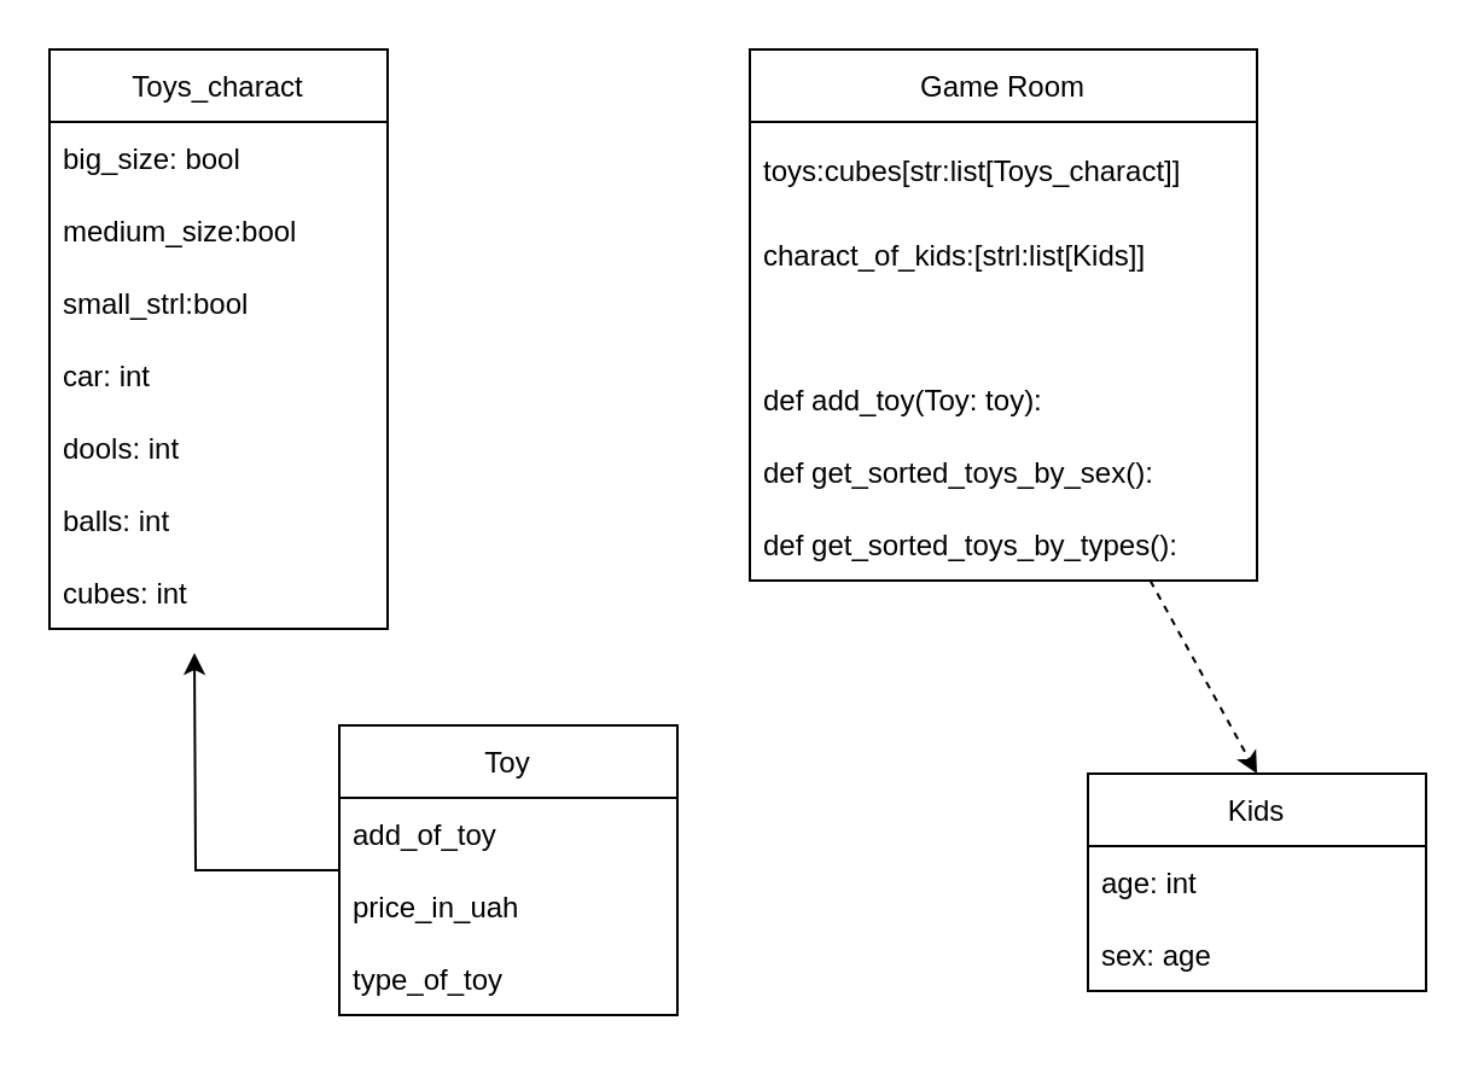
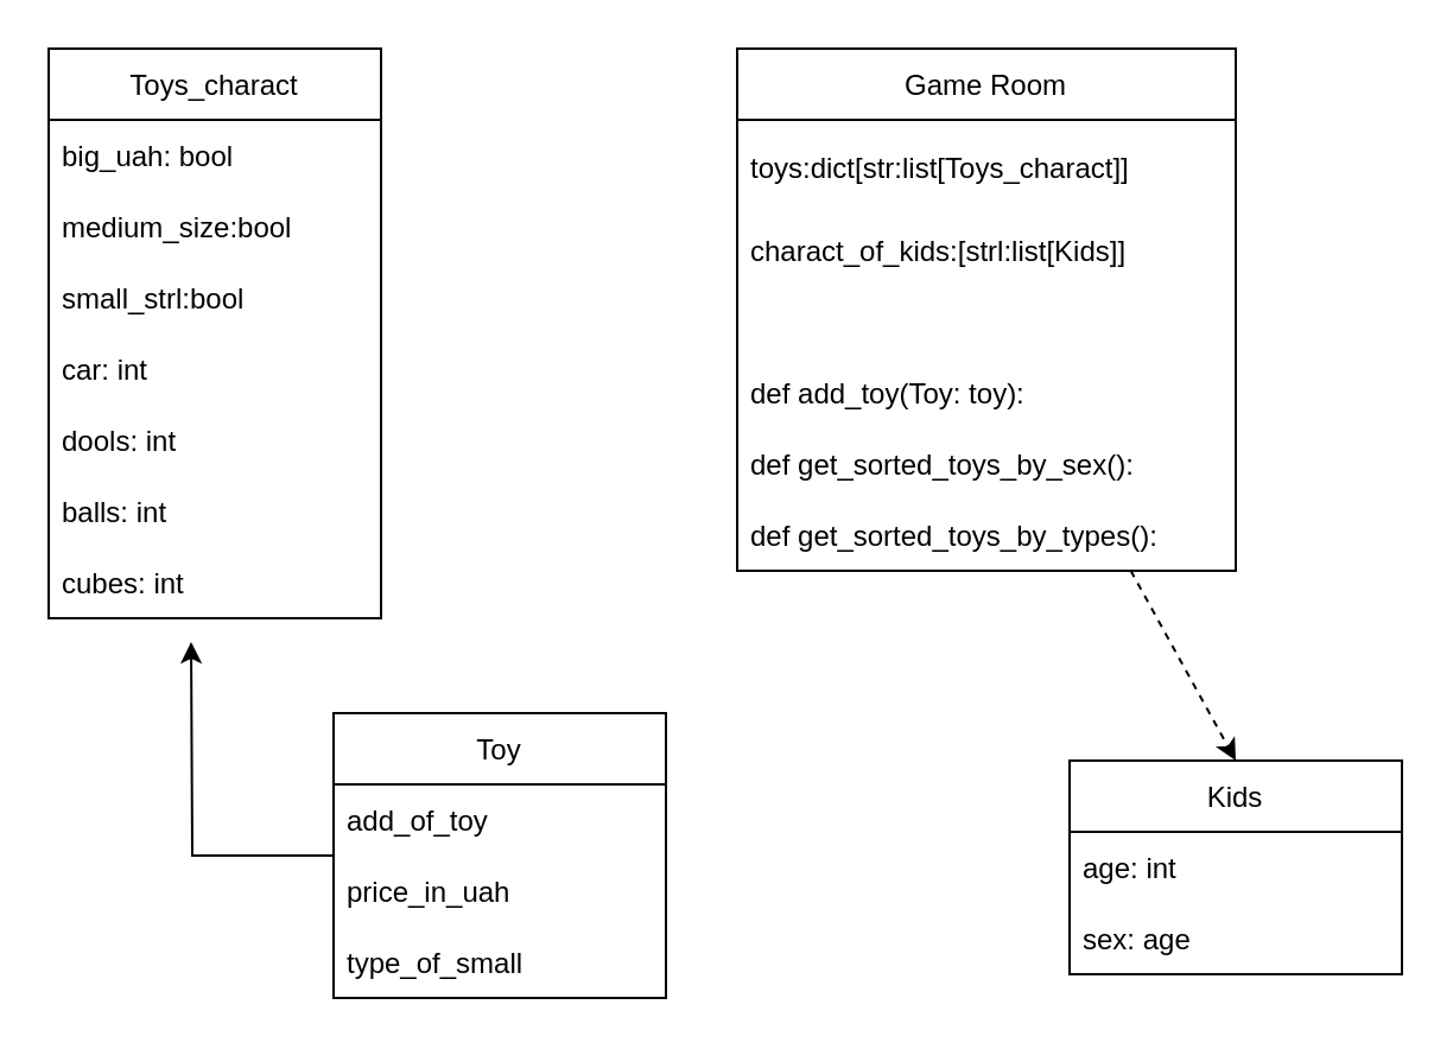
  <mxCell id="0" />
  <mxCell id="1" parent="0" />
  <mxCell id="2" style="edgeStyle=none;rounded=0;orthogonalLoop=1;jettySize=auto;html=1;entryX=0.5;entryY=0;entryDx=0;entryDy=0;dashed=1;" edge="1" parent="1" source="3" target="18"><mxGeometry relative="1" as="geometry" /></mxCell>
  <mxCell id="3" value="Game Room" style="swimlane;fontStyle=0;childLayout=stackLayout;horizontal=1;startSize=30;horizontalStack=0;resizeParent=1;resizeParentMax=0;resizeLast=0;collapsible=1;marginBottom=0;" vertex="1" parent="1"><mxGeometry x="310" y="20" width="210" height="220" as="geometry" /></mxCell>
- <mxCell id="4" value="toys:cubes[str:list[Toys_charact]]    " style="text;strokeColor=none;fillColor=none;align=left;verticalAlign=middle;spacingLeft=4;spacingRight=4;overflow=hidden;points=[[0,0.5],[1,0.5]];portConstraint=eastwest;rotatable=0;" vertex="1" parent="3"><mxGeometry y="30" width="210" height="40" as="geometry" /></mxCell>
+ <mxCell id="4" value="toys:dict[str:list[Toys_charact]]    " style="text;strokeColor=none;fillColor=none;align=left;verticalAlign=middle;spacingLeft=4;spacingRight=4;overflow=hidden;points=[[0,0.5],[1,0.5]];portConstraint=eastwest;rotatable=0;" vertex="1" parent="3"><mxGeometry y="30" width="210" height="40" as="geometry" /></mxCell>
  <mxCell id="5" value="charact_of_kids:[strl:list[Kids]]" style="text;strokeColor=none;fillColor=none;align=left;verticalAlign=middle;spacingLeft=4;spacingRight=4;overflow=hidden;points=[[0,0.5],[1,0.5]];portConstraint=eastwest;rotatable=0;" vertex="1" parent="3"><mxGeometry y="70" width="210" height="30" as="geometry" /></mxCell>
  <mxCell id="6" style="text;strokeColor=none;fillColor=none;align=left;verticalAlign=middle;spacingLeft=4;spacingRight=4;overflow=hidden;points=[[0,0.5],[1,0.5]];portConstraint=eastwest;rotatable=0;" vertex="1" parent="3"><mxGeometry y="100" width="210" height="30" as="geometry" /></mxCell>
  <mxCell id="7" value="def add_toy(Toy: toy):    " style="text;strokeColor=none;fillColor=none;align=left;verticalAlign=middle;spacingLeft=4;spacingRight=4;overflow=hidden;points=[[0,0.5],[1,0.5]];portConstraint=eastwest;rotatable=0;" vertex="1" parent="3"><mxGeometry y="130" width="210" height="30" as="geometry" /></mxCell>
  <mxCell id="8" value="def get_sorted_toys_by_sex(): " style="text;strokeColor=none;fillColor=none;align=left;verticalAlign=middle;spacingLeft=4;spacingRight=4;overflow=hidden;points=[[0,0.5],[1,0.5]];portConstraint=eastwest;rotatable=0;" vertex="1" parent="3"><mxGeometry y="160" width="210" height="30" as="geometry" /></mxCell>
  <mxCell id="9" value="def get_sorted_toys_by_types(): " style="text;strokeColor=none;fillColor=none;align=left;verticalAlign=middle;spacingLeft=4;spacingRight=4;overflow=hidden;points=[[0,0.5],[1,0.5]];portConstraint=eastwest;rotatable=0;" vertex="1" parent="3"><mxGeometry y="190" width="210" height="30" as="geometry" /></mxCell>
  <mxCell id="10" value="Toys_charact" style="swimlane;fontStyle=0;childLayout=stackLayout;horizontal=1;startSize=30;horizontalStack=0;resizeParent=1;resizeParentMax=0;resizeLast=0;collapsible=1;marginBottom=0;" vertex="1" parent="1"><mxGeometry x="20" y="20" width="140" height="240" as="geometry"><mxRectangle x="290" y="230" width="100" height="30" as="alternateBounds" /></mxGeometry></mxCell>
- <mxCell id="11" value="big_size: bool    " style="text;strokeColor=none;fillColor=none;align=left;verticalAlign=middle;spacingLeft=4;spacingRight=4;overflow=hidden;points=[[0,0.5],[1,0.5]];portConstraint=eastwest;rotatable=0;" vertex="1" parent="10"><mxGeometry y="30" width="140" height="30" as="geometry" /></mxCell>
+ <mxCell id="11" value="big_uah: bool    " style="text;strokeColor=none;fillColor=none;align=left;verticalAlign=middle;spacingLeft=4;spacingRight=4;overflow=hidden;points=[[0,0.5],[1,0.5]];portConstraint=eastwest;rotatable=0;" vertex="1" parent="10"><mxGeometry y="30" width="140" height="30" as="geometry" /></mxCell>
  <mxCell id="12" value="medium_size:bool" style="text;strokeColor=none;fillColor=none;align=left;verticalAlign=middle;spacingLeft=4;spacingRight=4;overflow=hidden;points=[[0,0.5],[1,0.5]];portConstraint=eastwest;rotatable=0;" vertex="1" parent="10"><mxGeometry y="60" width="140" height="30" as="geometry" /></mxCell>
  <mxCell id="13" value="small_strl:bool" style="text;strokeColor=none;fillColor=none;align=left;verticalAlign=middle;spacingLeft=4;spacingRight=4;overflow=hidden;points=[[0,0.5],[1,0.5]];portConstraint=eastwest;rotatable=0;" vertex="1" parent="10"><mxGeometry y="90" width="140" height="30" as="geometry" /></mxCell>
  <mxCell id="14" value="car: int" style="text;strokeColor=none;fillColor=none;align=left;verticalAlign=middle;spacingLeft=4;spacingRight=4;overflow=hidden;points=[[0,0.5],[1,0.5]];portConstraint=eastwest;rotatable=0;" vertex="1" parent="10"><mxGeometry y="120" width="140" height="30" as="geometry" /></mxCell>
  <mxCell id="15" value="dools: int" style="text;strokeColor=none;fillColor=none;align=left;verticalAlign=middle;spacingLeft=4;spacingRight=4;overflow=hidden;points=[[0,0.5],[1,0.5]];portConstraint=eastwest;rotatable=0;" vertex="1" parent="10"><mxGeometry y="150" width="140" height="30" as="geometry" /></mxCell>
  <mxCell id="16" value="balls: int" style="text;strokeColor=none;fillColor=none;align=left;verticalAlign=middle;spacingLeft=4;spacingRight=4;overflow=hidden;points=[[0,0.5],[1,0.5]];portConstraint=eastwest;rotatable=0;" vertex="1" parent="10"><mxGeometry y="180" width="140" height="30" as="geometry" /></mxCell>
  <mxCell id="17" value="cubes: int" style="text;strokeColor=none;fillColor=none;align=left;verticalAlign=middle;spacingLeft=4;spacingRight=4;overflow=hidden;points=[[0,0.5],[1,0.5]];portConstraint=eastwest;rotatable=0;" vertex="1" parent="10"><mxGeometry y="210" width="140" height="30" as="geometry" /></mxCell>
  <mxCell id="18" value="Kids" style="swimlane;fontStyle=0;childLayout=stackLayout;horizontal=1;startSize=30;horizontalStack=0;resizeParent=1;resizeParentMax=0;resizeLast=0;collapsible=1;marginBottom=0;" vertex="1" parent="1"><mxGeometry x="450" y="320" width="140" height="90" as="geometry" /></mxCell>
  <mxCell id="19" value="age: int    " style="text;strokeColor=none;fillColor=none;align=left;verticalAlign=middle;spacingLeft=4;spacingRight=4;overflow=hidden;points=[[0,0.5],[1,0.5]];portConstraint=eastwest;rotatable=0;" vertex="1" parent="18"><mxGeometry y="30" width="140" height="30" as="geometry" /></mxCell>
  <mxCell id="20" value="sex: age" style="text;strokeColor=none;fillColor=none;align=left;verticalAlign=middle;spacingLeft=4;spacingRight=4;overflow=hidden;points=[[0,0.5],[1,0.5]];portConstraint=eastwest;rotatable=0;" vertex="1" parent="18"><mxGeometry y="60" width="140" height="30" as="geometry" /></mxCell>
  <mxCell id="21" style="text;strokeColor=none;fillColor=none;align=left;verticalAlign=middle;spacingLeft=4;spacingRight=4;overflow=hidden;points=[[0,0.5],[1,0.5]];portConstraint=eastwest;rotatable=0;" vertex="1" parent="1"><mxGeometry x="310" y="120" width="210" height="30" as="geometry" /></mxCell>
  <mxCell id="22" style="edgeStyle=orthogonalEdgeStyle;rounded=0;orthogonalLoop=1;jettySize=auto;html=1;" edge="1" parent="1" source="23"><mxGeometry relative="1" as="geometry"><mxPoint x="80" y="270" as="targetPoint" /></mxGeometry></mxCell>
  <mxCell id="23" value="Toy" style="swimlane;fontStyle=0;childLayout=stackLayout;horizontal=1;startSize=30;horizontalStack=0;resizeParent=1;resizeParentMax=0;resizeLast=0;collapsible=1;marginBottom=0;" vertex="1" parent="1"><mxGeometry x="140" y="300" width="140" height="120" as="geometry" /></mxCell>
  <mxCell id="24" value="add_of_toy" style="text;strokeColor=none;fillColor=none;align=left;verticalAlign=middle;spacingLeft=4;spacingRight=4;overflow=hidden;points=[[0,0.5],[1,0.5]];portConstraint=eastwest;rotatable=0;" vertex="1" parent="23"><mxGeometry y="30" width="140" height="30" as="geometry" /></mxCell>
  <mxCell id="25" value="price_in_uah" style="text;strokeColor=none;fillColor=none;align=left;verticalAlign=middle;spacingLeft=4;spacingRight=4;overflow=hidden;points=[[0,0.5],[1,0.5]];portConstraint=eastwest;rotatable=0;" vertex="1" parent="23"><mxGeometry y="60" width="140" height="30" as="geometry" /></mxCell>
- <mxCell id="26" value="type_of_toy" style="text;strokeColor=none;fillColor=none;align=left;verticalAlign=middle;spacingLeft=4;spacingRight=4;overflow=hidden;points=[[0,0.5],[1,0.5]];portConstraint=eastwest;rotatable=0;" vertex="1" parent="23"><mxGeometry y="90" width="140" height="30" as="geometry" /></mxCell>
+ <mxCell id="26" value="type_of_small" style="text;strokeColor=none;fillColor=none;align=left;verticalAlign=middle;spacingLeft=4;spacingRight=4;overflow=hidden;points=[[0,0.5],[1,0.5]];portConstraint=eastwest;rotatable=0;" vertex="1" parent="23"><mxGeometry y="90" width="140" height="30" as="geometry" /></mxCell>
